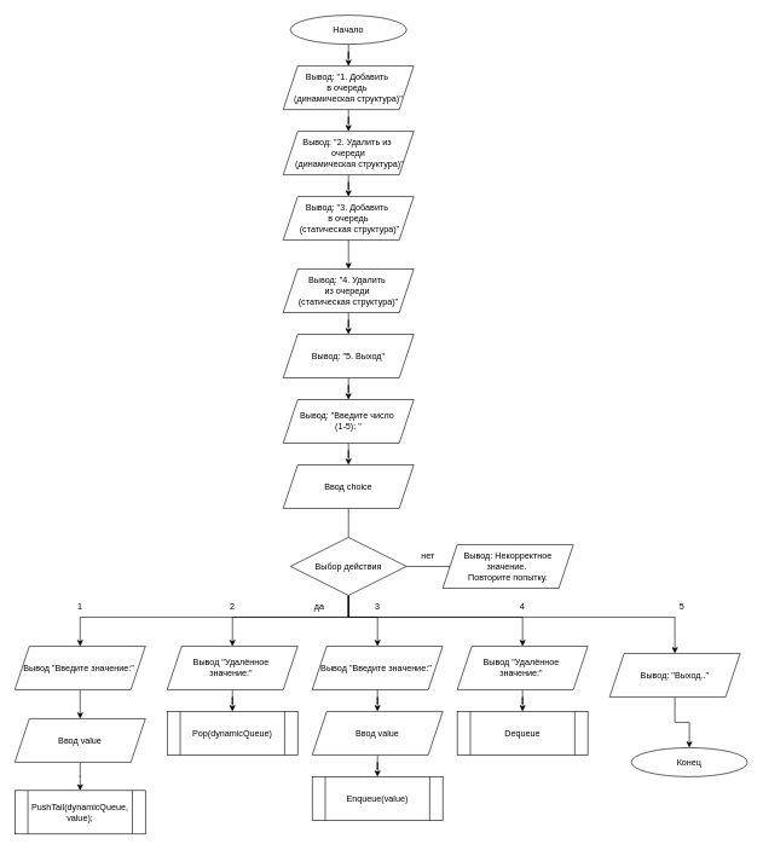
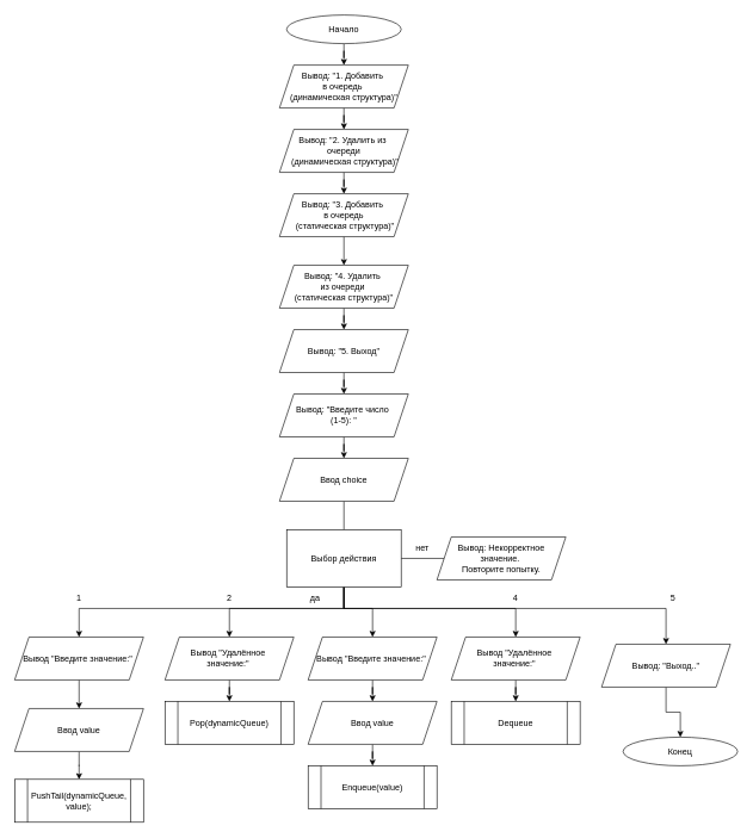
  <mxCell id="0" />
  <mxCell id="1" parent="0" />
  <mxCell id="2" value="" style="edgeStyle=orthogonalEdgeStyle;rounded=0;orthogonalLoop=1;jettySize=auto;html=1;" edge="1" parent="1" source="3" target="5"><mxGeometry relative="1" as="geometry" /></mxCell>
  <mxCell id="3" value="Начало" style="ellipse;whiteSpace=wrap;html=1;" vertex="1" parent="1"><mxGeometry x="400" y="20" width="160" height="40" as="geometry" /></mxCell>
  <mxCell id="4" value="" style="edgeStyle=orthogonalEdgeStyle;rounded=0;orthogonalLoop=1;jettySize=auto;html=1;" edge="1" parent="1" source="5" target="7"><mxGeometry relative="1" as="geometry" /></mxCell>
  <mxCell id="5" value="&lt;div&gt;Вывод: &quot;1. Добавить&amp;nbsp;&lt;/div&gt;&lt;div&gt;в очередь&amp;nbsp;&lt;/div&gt;&lt;div&gt;(динамическая структура)&quot;&lt;/div&gt;" style="shape=parallelogram;perimeter=parallelogramPerimeter;whiteSpace=wrap;html=1;fixedSize=1;" vertex="1" parent="1"><mxGeometry x="390" y="90" width="180" height="60" as="geometry" /></mxCell>
  <mxCell id="6" value="" style="edgeStyle=orthogonalEdgeStyle;rounded=0;orthogonalLoop=1;jettySize=auto;html=1;" edge="1" parent="1" source="7" target="9"><mxGeometry relative="1" as="geometry" /></mxCell>
  <mxCell id="7" value="&lt;div&gt;Вывод: &quot;2. Удалить из&amp;nbsp;&lt;/div&gt;&lt;div&gt;очереди&lt;/div&gt;&lt;div&gt;&amp;nbsp;(динамическая структура)&quot;&lt;/div&gt;" style="shape=parallelogram;perimeter=parallelogramPerimeter;whiteSpace=wrap;html=1;fixedSize=1;" vertex="1" parent="1"><mxGeometry x="390" y="180" width="180" height="60" as="geometry" /></mxCell>
  <mxCell id="8" value="" style="edgeStyle=orthogonalEdgeStyle;rounded=0;orthogonalLoop=1;jettySize=auto;html=1;" edge="1" parent="1" source="9" target="11"><mxGeometry relative="1" as="geometry" /></mxCell>
  <mxCell id="9" value="&lt;div&gt;Вывод: &quot;3. Добавить&amp;nbsp;&lt;/div&gt;&lt;div&gt;в очередь&lt;/div&gt;&lt;div&gt;&amp;nbsp;(статическая структура)&quot;&lt;/div&gt;" style="shape=parallelogram;perimeter=parallelogramPerimeter;whiteSpace=wrap;html=1;fixedSize=1;" vertex="1" parent="1"><mxGeometry x="390" y="270" width="180" height="60" as="geometry" /></mxCell>
  <mxCell id="10" value="" style="edgeStyle=orthogonalEdgeStyle;rounded=0;orthogonalLoop=1;jettySize=auto;html=1;" edge="1" parent="1" source="11" target="13"><mxGeometry relative="1" as="geometry" /></mxCell>
  <mxCell id="11" value="&lt;div&gt;Вывод: &quot;4. Удалить&amp;nbsp;&lt;/div&gt;&lt;div&gt;из очереди&amp;nbsp;&lt;/div&gt;&lt;div&gt;(статическая структура)&quot;&lt;/div&gt;" style="shape=parallelogram;perimeter=parallelogramPerimeter;whiteSpace=wrap;html=1;fixedSize=1;" vertex="1" parent="1"><mxGeometry x="390" y="370" width="180" height="60" as="geometry" /></mxCell>
  <mxCell id="12" value="" style="edgeStyle=orthogonalEdgeStyle;rounded=0;orthogonalLoop=1;jettySize=auto;html=1;" edge="1" parent="1" source="13" target="15"><mxGeometry relative="1" as="geometry" /></mxCell>
  <mxCell id="13" value="Вывод: &quot;5. Выход&quot;" style="shape=parallelogram;perimeter=parallelogramPerimeter;whiteSpace=wrap;html=1;fixedSize=1;" vertex="1" parent="1"><mxGeometry x="390" y="460" width="180" height="60" as="geometry" /></mxCell>
  <mxCell id="14" value="" style="edgeStyle=orthogonalEdgeStyle;rounded=0;orthogonalLoop=1;jettySize=auto;html=1;" edge="1" parent="1" source="15" target="17"><mxGeometry relative="1" as="geometry" /></mxCell>
  <mxCell id="15" value="&lt;div&gt;Вывод: &quot;Введите число&amp;nbsp;&lt;/div&gt;&lt;div&gt;(1-5): &quot;&lt;/div&gt;" style="shape=parallelogram;perimeter=parallelogramPerimeter;whiteSpace=wrap;html=1;fixedSize=1;" vertex="1" parent="1"><mxGeometry x="390" y="550" width="180" height="60" as="geometry" /></mxCell>
  <mxCell id="16" value="" style="edgeStyle=orthogonalEdgeStyle;rounded=0;orthogonalLoop=1;jettySize=auto;html=1;endArrow=none;" edge="1" parent="1" source="17" target="24"><mxGeometry relative="1" as="geometry" /></mxCell>
  <mxCell id="17" value="Ввод choice" style="shape=parallelogram;perimeter=parallelogramPerimeter;whiteSpace=wrap;html=1;fixedSize=1;" vertex="1" parent="1"><mxGeometry x="390" y="640" width="180" height="60" as="geometry" /></mxCell>
  <mxCell id="18" style="edgeStyle=orthogonalEdgeStyle;rounded=0;orthogonalLoop=1;jettySize=auto;html=1;entryX=0.5;entryY=0;entryDx=0;entryDy=0;" edge="1" parent="1" source="24" target="26"><mxGeometry relative="1" as="geometry"><Array as="points"><mxPoint x="480" y="850" /></Array></mxGeometry></mxCell>
  <mxCell id="19" style="edgeStyle=orthogonalEdgeStyle;rounded=0;orthogonalLoop=1;jettySize=auto;html=1;entryX=0.5;entryY=0;entryDx=0;entryDy=0;" edge="1" parent="1" source="24" target="32"><mxGeometry relative="1" as="geometry"><Array as="points"><mxPoint x="480" y="850" /><mxPoint x="320" y="850" /></Array></mxGeometry></mxCell>
  <mxCell id="20" style="edgeStyle=orthogonalEdgeStyle;rounded=0;orthogonalLoop=1;jettySize=auto;html=1;entryX=0.5;entryY=0;entryDx=0;entryDy=0;" edge="1" parent="1" source="24" target="36"><mxGeometry relative="1" as="geometry"><Array as="points"><mxPoint x="480" y="850" /><mxPoint x="520" y="850" /></Array></mxGeometry></mxCell>
  <mxCell id="21" style="edgeStyle=orthogonalEdgeStyle;rounded=0;orthogonalLoop=1;jettySize=auto;html=1;entryX=0.5;entryY=0;entryDx=0;entryDy=0;" edge="1" parent="1" source="24" target="42"><mxGeometry relative="1" as="geometry"><Array as="points"><mxPoint x="480" y="850" /><mxPoint x="720" y="850" /></Array></mxGeometry></mxCell>
  <mxCell id="22" style="edgeStyle=orthogonalEdgeStyle;rounded=0;orthogonalLoop=1;jettySize=auto;html=1;endArrow=none;" edge="1" parent="1" source="24" target="47"><mxGeometry relative="1" as="geometry" /></mxCell>
  <mxCell id="23" style="edgeStyle=orthogonalEdgeStyle;rounded=0;orthogonalLoop=1;jettySize=auto;html=1;entryX=0.5;entryY=0;entryDx=0;entryDy=0;" edge="1" parent="1" source="24" target="51"><mxGeometry relative="1" as="geometry"><Array as="points"><mxPoint x="480" y="850" /><mxPoint x="930" y="850" /><mxPoint x="930" y="900" /></Array></mxGeometry></mxCell>
- <mxCell id="24" value="Выбор действия" style="rhombus;whiteSpace=wrap;html=1;" vertex="1" parent="1"><mxGeometry x="400" y="740" width="160" height="80" as="geometry" /></mxCell>
+ <mxCell id="24" value="Выбор действия" style="whiteSpace=wrap;html=1;rounded=0;" vertex="1" parent="1"><mxGeometry x="400" y="740" width="160" height="80" as="geometry" /></mxCell>
  <mxCell id="25" value="" style="edgeStyle=orthogonalEdgeStyle;rounded=0;orthogonalLoop=1;jettySize=auto;html=1;" edge="1" parent="1" source="26" target="29"><mxGeometry relative="1" as="geometry" /></mxCell>
  <mxCell id="26" value="Вывод &quot;Введите значение:&quot;&amp;nbsp;" style="shape=parallelogram;perimeter=parallelogramPerimeter;whiteSpace=wrap;html=1;fixedSize=1;" vertex="1" parent="1"><mxGeometry x="20" y="890" width="180" height="60" as="geometry" /></mxCell>
  <mxCell id="27" value="1" style="text;html=1;align=center;verticalAlign=middle;whiteSpace=wrap;rounded=0;" vertex="1" parent="1"><mxGeometry x="80" y="820" width="60" height="30" as="geometry" /></mxCell>
  <mxCell id="28" value="" style="edgeStyle=orthogonalEdgeStyle;rounded=0;orthogonalLoop=1;jettySize=auto;html=1;" edge="1" parent="1" source="29" target="30"><mxGeometry relative="1" as="geometry" /></mxCell>
  <mxCell id="29" value="Ввод&amp;nbsp;value" style="shape=parallelogram;perimeter=parallelogramPerimeter;whiteSpace=wrap;html=1;fixedSize=1;" vertex="1" parent="1"><mxGeometry x="20" y="990" width="180" height="60" as="geometry" /></mxCell>
  <mxCell id="30" value="PushTail(dynamicQueue, value);" style="shape=process;whiteSpace=wrap;html=1;backgroundOutline=1;" vertex="1" parent="1"><mxGeometry x="20" y="1089" width="180" height="60" as="geometry" /></mxCell>
  <mxCell id="31" value="" style="edgeStyle=orthogonalEdgeStyle;rounded=0;orthogonalLoop=1;jettySize=auto;html=1;" edge="1" parent="1" source="32" target="34"><mxGeometry relative="1" as="geometry" /></mxCell>
  <mxCell id="32" value="Вывод &quot;Удалённое&amp;nbsp;&lt;div&gt;значение:&quot;&amp;nbsp;&lt;/div&gt;" style="shape=parallelogram;perimeter=parallelogramPerimeter;whiteSpace=wrap;html=1;fixedSize=1;" vertex="1" parent="1"><mxGeometry x="230" y="890" width="180" height="60" as="geometry" /></mxCell>
  <mxCell id="33" value="2" style="text;html=1;align=center;verticalAlign=middle;whiteSpace=wrap;rounded=0;" vertex="1" parent="1"><mxGeometry x="290" y="820" width="60" height="30" as="geometry" /></mxCell>
  <mxCell id="34" value="Pop(dynamicQueue)" style="shape=process;whiteSpace=wrap;html=1;backgroundOutline=1;" vertex="1" parent="1"><mxGeometry x="230" y="980" width="180" height="60" as="geometry" /></mxCell>
  <mxCell id="35" value="" style="edgeStyle=orthogonalEdgeStyle;rounded=0;orthogonalLoop=1;jettySize=auto;html=1;" edge="1" parent="1" source="36" target="39"><mxGeometry relative="1" as="geometry" /></mxCell>
  <mxCell id="36" value="Вывод &quot;Введите значение:&lt;span style=&quot;background-color: initial;&quot;&gt;&quot;&amp;nbsp;&lt;/span&gt;" style="shape=parallelogram;perimeter=parallelogramPerimeter;whiteSpace=wrap;html=1;fixedSize=1;" vertex="1" parent="1"><mxGeometry x="430" y="890" width="180" height="60" as="geometry" /></mxCell>
- <mxCell id="37" value="3" style="text;html=1;align=center;verticalAlign=middle;whiteSpace=wrap;rounded=0;" vertex="1" parent="1"><mxGeometry x="490" y="820" width="60" height="30" as="geometry" /></mxCell>
  <mxCell id="38" value="" style="edgeStyle=orthogonalEdgeStyle;rounded=0;orthogonalLoop=1;jettySize=auto;html=1;" edge="1" parent="1" source="39" target="40"><mxGeometry relative="1" as="geometry" /></mxCell>
  <mxCell id="39" value="Ввод&amp;nbsp;value" style="shape=parallelogram;perimeter=parallelogramPerimeter;whiteSpace=wrap;html=1;fixedSize=1;" vertex="1" parent="1"><mxGeometry x="430" y="980" width="180" height="60" as="geometry" /></mxCell>
  <mxCell id="40" value="Enqueue(value)" style="shape=process;whiteSpace=wrap;html=1;backgroundOutline=1;" vertex="1" parent="1"><mxGeometry x="430" y="1070" width="180" height="60" as="geometry" /></mxCell>
  <mxCell id="41" value="" style="edgeStyle=orthogonalEdgeStyle;rounded=0;orthogonalLoop=1;jettySize=auto;html=1;" edge="1" parent="1" source="42" target="43"><mxGeometry relative="1" as="geometry" /></mxCell>
  <mxCell id="42" value="Вывод &quot;Удалённое&amp;nbsp;&lt;div&gt;значение:&quot;&amp;nbsp;&lt;/div&gt;" style="shape=parallelogram;perimeter=parallelogramPerimeter;whiteSpace=wrap;html=1;fixedSize=1;" vertex="1" parent="1"><mxGeometry x="630" y="890" width="180" height="60" as="geometry" /></mxCell>
  <mxCell id="43" value="Dequeue" style="shape=process;whiteSpace=wrap;html=1;backgroundOutline=1;" vertex="1" parent="1"><mxGeometry x="630" y="980" width="180" height="60" as="geometry" /></mxCell>
  <mxCell id="44" value="4" style="text;html=1;align=center;verticalAlign=middle;whiteSpace=wrap;rounded=0;" vertex="1" parent="1"><mxGeometry x="690" y="820" width="60" height="30" as="geometry" /></mxCell>
  <mxCell id="45" value="да" style="text;html=1;align=center;verticalAlign=middle;whiteSpace=wrap;rounded=0;" vertex="1" parent="1"><mxGeometry x="410" y="820" width="60" height="30" as="geometry" /></mxCell>
  <mxCell id="46" value="Конец" style="ellipse;whiteSpace=wrap;html=1;" vertex="1" parent="1"><mxGeometry x="870" y="1030" width="160" height="40" as="geometry" /></mxCell>
  <mxCell id="47" value="Вывод: Некорректное значение.&amp;nbsp;&lt;div&gt;Повторите попытку.&lt;/div&gt;" style="shape=parallelogram;perimeter=parallelogramPerimeter;whiteSpace=wrap;html=1;fixedSize=1;" vertex="1" parent="1"><mxGeometry x="610" y="750" width="180" height="60" as="geometry" /></mxCell>
  <mxCell id="48" value="нет" style="text;html=1;align=center;verticalAlign=middle;whiteSpace=wrap;rounded=0;" vertex="1" parent="1"><mxGeometry x="560" y="750" width="60" height="30" as="geometry" /></mxCell>
  <mxCell id="49" value="5" style="text;html=1;align=center;verticalAlign=middle;whiteSpace=wrap;rounded=0;" vertex="1" parent="1"><mxGeometry x="910" y="820" width="60" height="30" as="geometry" /></mxCell>
  <mxCell id="50" style="edgeStyle=orthogonalEdgeStyle;rounded=0;orthogonalLoop=1;jettySize=auto;html=1;entryX=0.5;entryY=0;entryDx=0;entryDy=0;" edge="1" parent="1" source="51" target="46"><mxGeometry relative="1" as="geometry" /></mxCell>
  <mxCell id="51" value="Вывод: &quot;Выход..&quot;" style="shape=parallelogram;perimeter=parallelogramPerimeter;whiteSpace=wrap;html=1;fixedSize=1;" vertex="1" parent="1"><mxGeometry x="840" y="900" width="180" height="60" as="geometry" /></mxCell>
